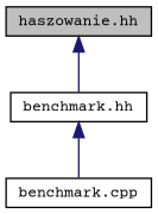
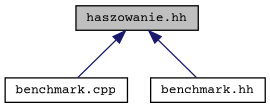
  digraph {
    fontname="Courier Prime"
    node [color=black fillcolor=white fontname="Courier Prime" fontsize=10 shape=record style=filled]
    edge [color=midnightblue dir=back fontname="Courier Prime" fontsize=10 labelfontname=Helvetica labelfontsize=10 style=solid]
    n1 [fillcolor=grey75 fontcolor=black height=0.2 label="haszowanie.hh" width=0.4]
    n2 [height=0.2 label="benchmark.cpp" width=0.4]
    n3 [height=0.2 label="benchmark.hh" width=0.4]
-   n3 -> n2
+   n1 -> n2
    n1 -> n3
  }
